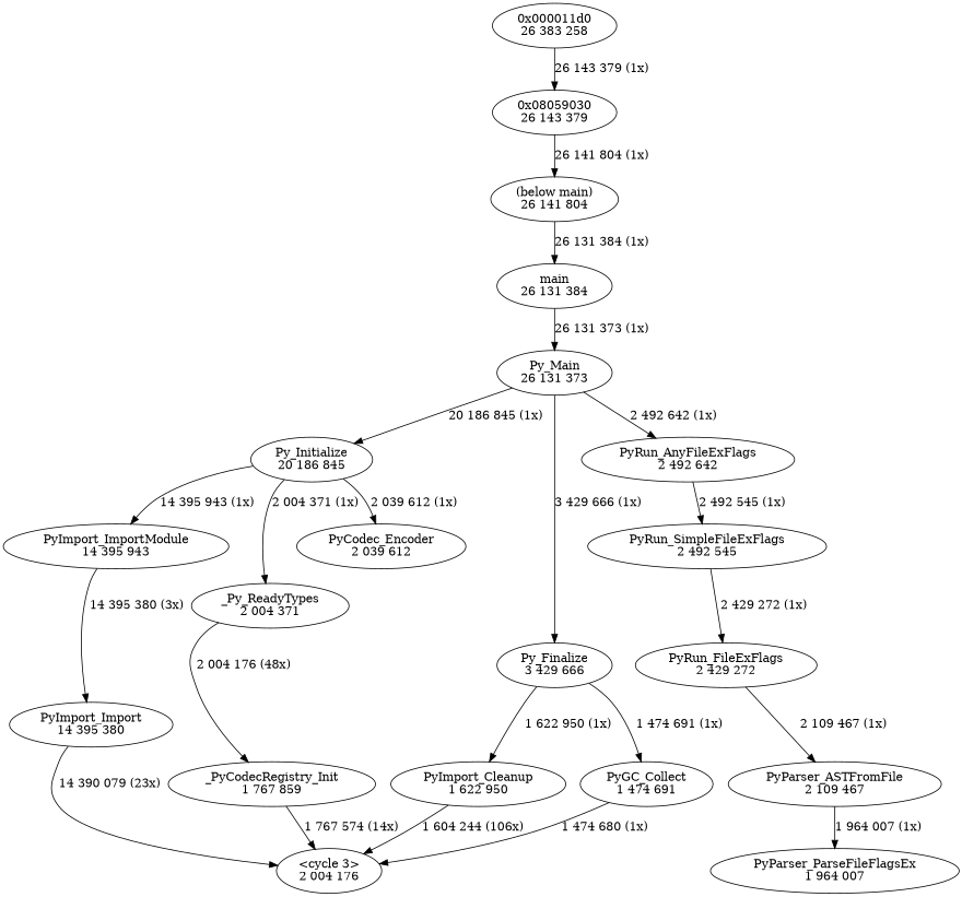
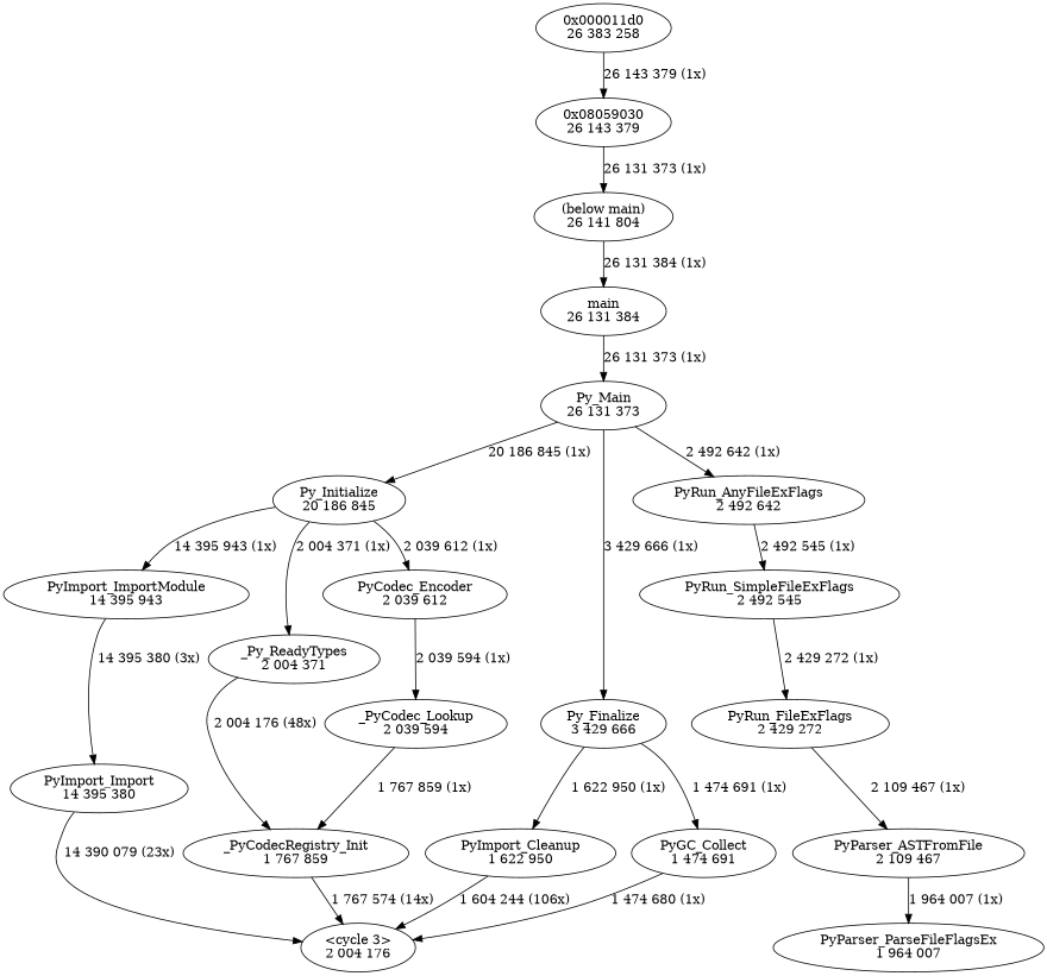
  digraph {
    edge [weight=2]
    n1 [label="0x000011d0\n26 383 258"]
    n2 [label="0x08059030\n26 143 379"]
    n3 [label="(below main)\n26 141 804"]
    n4 [label="<cycle 3>\n2 004 176"]
    n5 [label="main\n26 131 384"]
    n6 [label="Py_Main\n26 131 373"]
    n7 [label="Py_Initialize\n20 186 845"]
    n8 [label="Py_Finalize\n3 429 666"]
    n9 [label="PyRun_AnyFileExFlags\n2 492 642"]
    n10 [label="PyImport_ImportModule\n14 395 943"]
    n11 [label="_Py_ReadyTypes\n2 004 371"]
    n12 [label="PyCodec_Encoder\n2 039 612"]
    n13 [label="PyImport_Cleanup\n1 622 950"]
    n14 [label="PyGC_Collect\n1 474 691"]
    n15 [label="PyRun_SimpleFileExFlags\n2 492 545"]
    n16 [label="PyImport_Import\n14 395 380"]
    n17 [label="_PyCodecRegistry_Init\n1 767 859"]
+   n18 [label="_PyCodec_Lookup\n2 039 594"]
    n19 [label="PyRun_FileExFlags\n2 429 272"]
    n20 [label="PyParser_ParseFileFlagsEx\n1 964 007"]
    n21 [label="PyParser_ASTFromFile\n2 109 467"]
    n1 -> n2 [label="26 143 379 (1x)"]
-   n2 -> n3 [label="26 141 804 (1x)"]
+   n2 -> n3 [label="26 131 373 (1x)"]
    n3 -> n5 [label="26 131 384 (1x)"]
    n5 -> n6 [label="26 131 373 (1x)"]
    n6 -> n7 [label="20 186 845 (1x)"]
    n6 -> n8 [label="3 429 666 (1x)"]
    n6 -> n9 [label="2 492 642 (1x)"]
    n7 -> n10 [label="14 395 943 (1x)"]
    n7 -> n11 [label="2 004 371 (1x)"]
    n7 -> n12 [label="2 039 612 (1x)"]
    n8 -> n13 [label="1 622 950 (1x)"]
    n8 -> n14 [label="1 474 691 (1x)"]
    n9 -> n15 [label="2 492 545 (1x)"]
    n10 -> n16 [label="14 395 380 (3x)"]
    n11 -> n17 [label="2 004 176 (48x)"]
+   n12 -> n18 [label="2 039 594 (1x)"]
    n13 -> n4 [label="1 604 244 (106x)"]
    n14 -> n4 [label="1 474 680 (1x)"]
    n15 -> n19 [label="2 429 272 (1x)"]
    n16 -> n4 [label="14 390 079 (23x)"]
    n17 -> n4 [label="1 767 574 (14x)"]
+   n18 -> n17 [label="1 767 859 (1x)"]
    n19 -> n21 [label="2 109 467 (1x)"]
    n21 -> n20 [label="1 964 007 (1x)"]
  }
